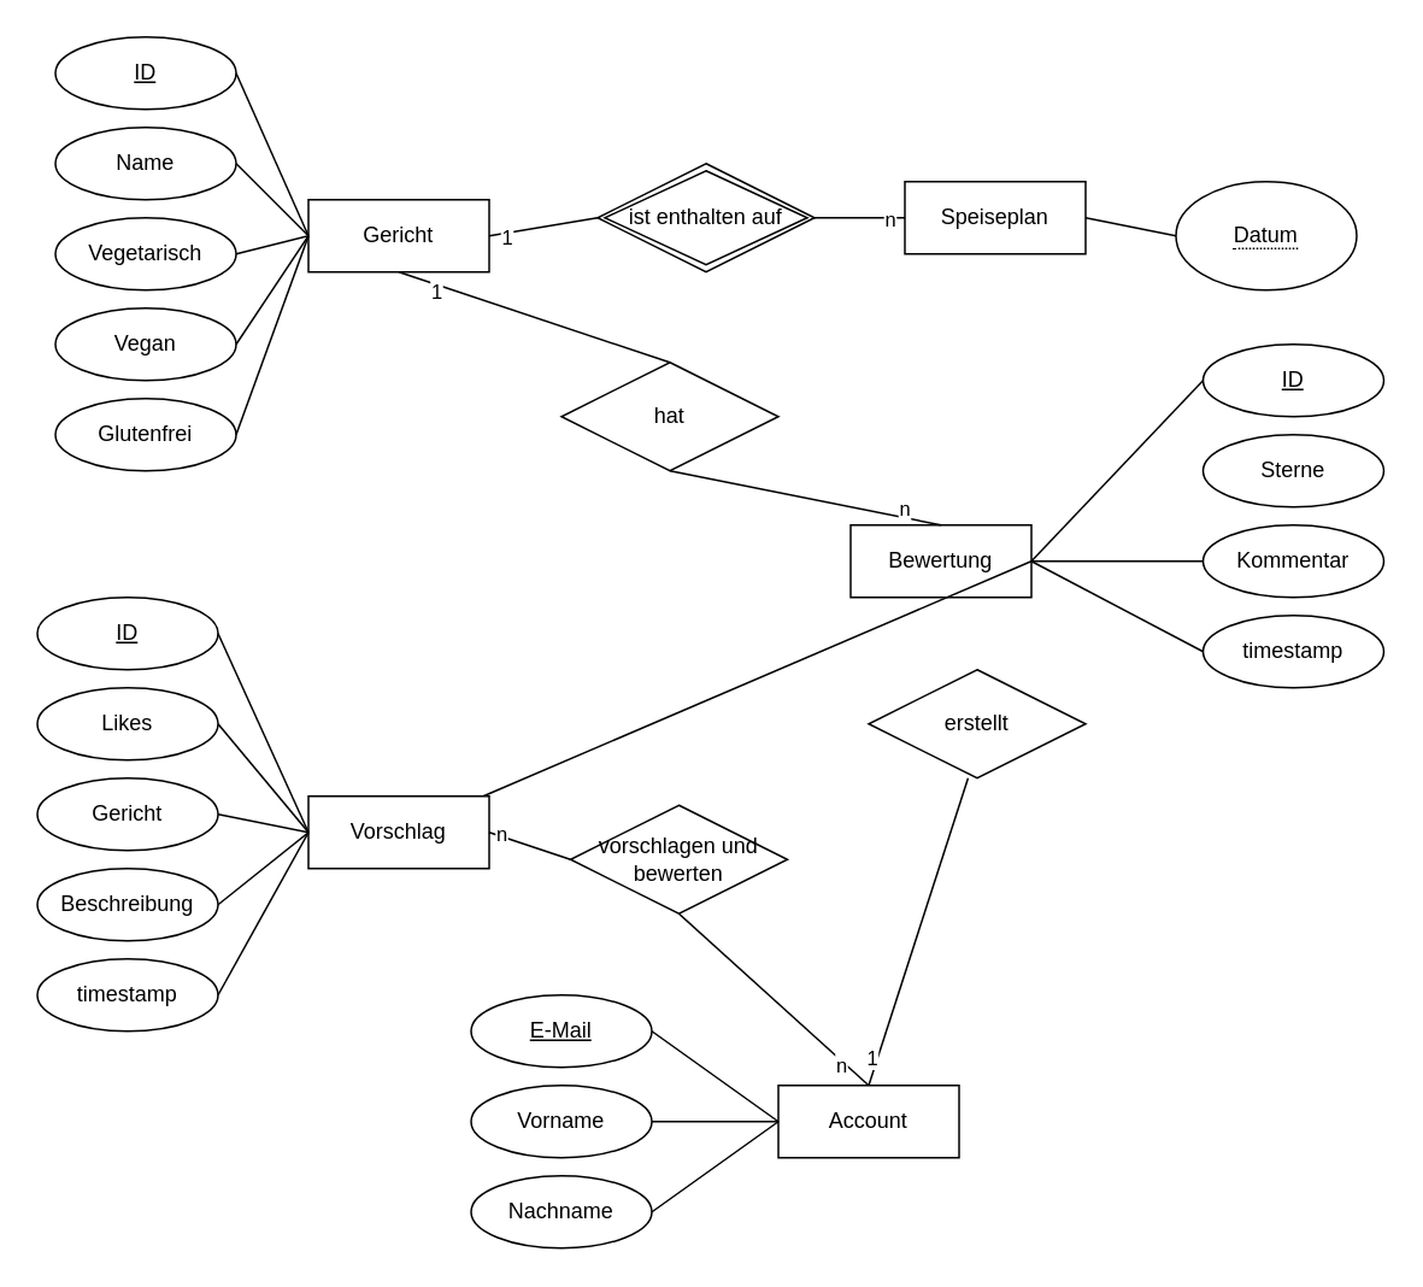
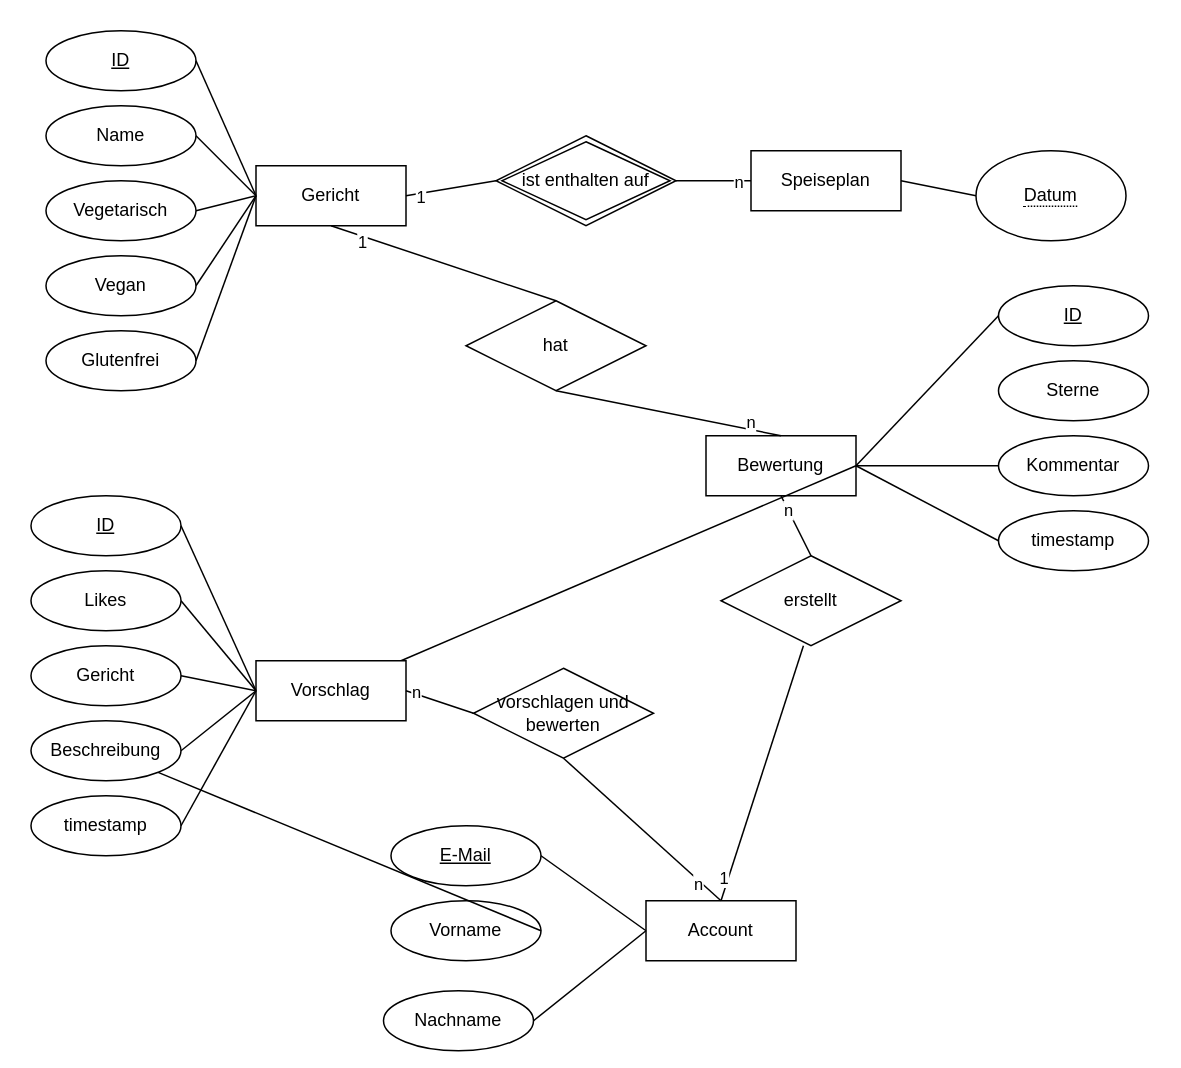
  <mxCell id="0" />
  <mxCell id="1" parent="0" />
  <mxCell id="2" value="Gericht" style="whiteSpace=wrap;html=1;align=center;" vertex="1" parent="1"><mxGeometry x="170" y="110" width="100" height="40" as="geometry" /></mxCell>
  <mxCell id="3" value="&lt;div&gt;ID&lt;/div&gt;" style="ellipse;whiteSpace=wrap;html=1;align=center;fontStyle=4;" vertex="1" parent="1"><mxGeometry x="30" y="20" width="100" height="40" as="geometry" /></mxCell>
  <mxCell id="4" value="Name" style="ellipse;whiteSpace=wrap;html=1;align=center;" vertex="1" parent="1"><mxGeometry x="30" y="70" width="100" height="40" as="geometry" /></mxCell>
  <mxCell id="5" value="" style="endArrow=none;html=1;rounded=0;entryX=1;entryY=0.5;entryDx=0;entryDy=0;exitX=0;exitY=0.5;exitDx=0;exitDy=0;" edge="1" parent="1" source="2" target="3"><mxGeometry width="50" height="50" relative="1" as="geometry"><mxPoint x="370" y="270" as="sourcePoint" /><mxPoint x="420" y="220" as="targetPoint" /></mxGeometry></mxCell>
  <mxCell id="6" value="" style="endArrow=none;html=1;rounded=0;exitX=1;exitY=0.5;exitDx=0;exitDy=0;entryX=0;entryY=0.5;entryDx=0;entryDy=0;" edge="1" parent="1" source="4" target="2"><mxGeometry width="50" height="50" relative="1" as="geometry"><mxPoint x="60" y="190" as="sourcePoint" /><mxPoint x="170" y="60" as="targetPoint" /></mxGeometry></mxCell>
  <mxCell id="7" value="Speiseplan" style="whiteSpace=wrap;html=1;align=center;" vertex="1" parent="1"><mxGeometry x="500" y="100" width="100" height="40" as="geometry" /></mxCell>
  <mxCell id="8" value="Vegetarisch" style="ellipse;whiteSpace=wrap;html=1;align=center;" vertex="1" parent="1"><mxGeometry x="30" y="120" width="100" height="40" as="geometry" /></mxCell>
  <mxCell id="9" value="Vegan" style="ellipse;whiteSpace=wrap;html=1;align=center;" vertex="1" parent="1"><mxGeometry x="30" y="170" width="100" height="40" as="geometry" /></mxCell>
  <mxCell id="10" style="edgeStyle=orthogonalEdgeStyle;rounded=0;orthogonalLoop=1;jettySize=auto;html=1;exitX=0.5;exitY=1;exitDx=0;exitDy=0;" edge="1" parent="1" source="9" target="9"><mxGeometry relative="1" as="geometry" /></mxCell>
  <mxCell id="11" value="Glutenfrei" style="ellipse;whiteSpace=wrap;html=1;align=center;" vertex="1" parent="1"><mxGeometry x="30" y="220" width="100" height="40" as="geometry" /></mxCell>
  <mxCell id="12" value="" style="endArrow=none;html=1;rounded=0;exitX=1;exitY=0.5;exitDx=0;exitDy=0;entryX=0;entryY=0.5;entryDx=0;entryDy=0;" edge="1" parent="1" source="8" target="2"><mxGeometry width="50" height="50" relative="1" as="geometry"><mxPoint x="140" y="100" as="sourcePoint" /><mxPoint x="180" y="70" as="targetPoint" /></mxGeometry></mxCell>
  <mxCell id="13" value="" style="endArrow=none;html=1;rounded=0;exitX=1;exitY=0.5;exitDx=0;exitDy=0;entryX=0;entryY=0.5;entryDx=0;entryDy=0;" edge="1" parent="1" source="9" target="2"><mxGeometry width="50" height="50" relative="1" as="geometry"><mxPoint x="150" y="110" as="sourcePoint" /><mxPoint x="170" y="60" as="targetPoint" /></mxGeometry></mxCell>
  <mxCell id="14" value="" style="endArrow=none;html=1;rounded=0;exitX=1;exitY=0.5;exitDx=0;exitDy=0;entryX=0;entryY=0.5;entryDx=0;entryDy=0;" edge="1" parent="1" source="11" target="2"><mxGeometry width="50" height="50" relative="1" as="geometry"><mxPoint x="160" y="120" as="sourcePoint" /><mxPoint x="200" y="90" as="targetPoint" /></mxGeometry></mxCell>
  <mxCell id="15" value="" style="endArrow=none;html=1;rounded=0;entryX=1;entryY=0.5;entryDx=0;entryDy=0;exitX=0;exitY=0.5;exitDx=0;exitDy=0;" edge="1" parent="1" source="61" target="2"><mxGeometry width="50" height="50" relative="1" as="geometry"><mxPoint x="330" y="120" as="sourcePoint" /><mxPoint x="300" y="310" as="targetPoint" /></mxGeometry></mxCell>
  <mxCell id="16" value="1" style="edgeLabel;html=1;align=center;verticalAlign=middle;resizable=0;points=[];" vertex="1" connectable="0" parent="15"><mxGeometry x="0.252" relative="1" as="geometry"><mxPoint x="-13" y="4" as="offset" /></mxGeometry></mxCell>
  <mxCell id="17" value="" style="endArrow=none;html=1;rounded=0;entryX=1;entryY=0.5;entryDx=0;entryDy=0;exitX=0;exitY=0.5;exitDx=0;exitDy=0;" edge="1" parent="1" source="7" target="61"><mxGeometry width="50" height="50" relative="1" as="geometry"><mxPoint x="360" y="290" as="sourcePoint" /><mxPoint x="450" y="120" as="targetPoint" /></mxGeometry></mxCell>
  <mxCell id="18" value="n" style="edgeLabel;html=1;align=center;verticalAlign=middle;resizable=0;points=[];" vertex="1" connectable="0" parent="17"><mxGeometry x="0.017" relative="1" as="geometry"><mxPoint x="16" as="offset" /></mxGeometry></mxCell>
  <mxCell id="19" value="" style="endArrow=none;html=1;rounded=0;entryX=0;entryY=0.5;entryDx=0;entryDy=0;exitX=1;exitY=0.5;exitDx=0;exitDy=0;" edge="1" parent="1" source="7" target="54"><mxGeometry width="50" height="50" relative="1" as="geometry"><mxPoint x="520" y="240" as="sourcePoint" /><mxPoint x="650" y="120" as="targetPoint" /></mxGeometry></mxCell>
  <mxCell id="20" value="Bewertung" style="whiteSpace=wrap;html=1;align=center;" vertex="1" parent="1"><mxGeometry x="470" y="290" width="100" height="40" as="geometry" /></mxCell>
  <mxCell id="21" value="Account" style="whiteSpace=wrap;html=1;align=center;" vertex="1" parent="1"><mxGeometry x="430" y="600" width="100" height="40" as="geometry" /></mxCell>
  <mxCell id="22" value="hat" style="shape=rhombus;perimeter=rhombusPerimeter;whiteSpace=wrap;html=1;align=center;" vertex="1" parent="1"><mxGeometry x="310" y="200" width="120" height="60" as="geometry" /></mxCell>
  <mxCell id="23" value="" style="endArrow=none;html=1;rounded=0;entryX=0.5;entryY=1;entryDx=0;entryDy=0;exitX=0.5;exitY=0;exitDx=0;exitDy=0;" edge="1" parent="1" source="20" target="22"><mxGeometry width="50" height="50" relative="1" as="geometry"><mxPoint x="350" y="260" as="sourcePoint" /><mxPoint x="400" y="210" as="targetPoint" /></mxGeometry></mxCell>
  <mxCell id="24" value="n" style="edgeLabel;html=1;align=center;verticalAlign=middle;resizable=0;points=[];" vertex="1" connectable="0" parent="23"><mxGeometry x="-0.768" y="-1" relative="1" as="geometry"><mxPoint x="-3" y="-5" as="offset" /></mxGeometry></mxCell>
  <mxCell id="25" value="" style="endArrow=none;html=1;rounded=0;entryX=0.5;entryY=1;entryDx=0;entryDy=0;exitX=0.5;exitY=0;exitDx=0;exitDy=0;" edge="1" parent="1" source="22" target="2"><mxGeometry width="50" height="50" relative="1" as="geometry"><mxPoint x="290" y="250" as="sourcePoint" /><mxPoint x="340" y="200" as="targetPoint" /></mxGeometry></mxCell>
  <mxCell id="26" value="1" style="edgeLabel;html=1;align=center;verticalAlign=middle;resizable=0;points=[];" vertex="1" connectable="0" parent="25"><mxGeometry x="0.32" relative="1" as="geometry"><mxPoint x="-31" y="-7" as="offset" /></mxGeometry></mxCell>
  <mxCell id="27" value="erstellt" style="shape=rhombus;perimeter=rhombusPerimeter;whiteSpace=wrap;html=1;align=center;" vertex="1" parent="1"><mxGeometry x="480" y="370" width="120" height="60" as="geometry" /></mxCell>
+ <mxCell id="28" value="" style="endArrow=none;html=1;rounded=0;entryX=0.5;entryY=1;entryDx=0;entryDy=0;exitX=0.5;exitY=0;exitDx=0;exitDy=0;" edge="1" parent="1" source="27" target="20"><mxGeometry width="50" height="50" relative="1" as="geometry"><mxPoint x="540" y="340" as="sourcePoint" /><mxPoint x="475" y="310" as="targetPoint" /></mxGeometry></mxCell>
+ <mxCell id="29" value="n" style="edgeLabel;html=1;align=center;verticalAlign=middle;resizable=0;points=[];" vertex="1" connectable="0" parent="28"><mxGeometry x="0.537" relative="1" as="geometry"><mxPoint as="offset" /></mxGeometry></mxCell>
  <mxCell id="30" value="" style="endArrow=none;html=1;rounded=0;entryX=0.458;entryY=1;entryDx=0;entryDy=0;entryPerimeter=0;exitX=0.5;exitY=0;exitDx=0;exitDy=0;" edge="1" parent="1" source="21" target="27"><mxGeometry width="50" height="50" relative="1" as="geometry"><mxPoint x="140" y="380" as="sourcePoint" /><mxPoint x="190" y="330" as="targetPoint" /></mxGeometry></mxCell>
  <mxCell id="31" value="1" style="edgeLabel;html=1;align=center;verticalAlign=middle;resizable=0;points=[];" vertex="1" connectable="0" parent="30"><mxGeometry x="-0.829" y="3" relative="1" as="geometry"><mxPoint as="offset" /></mxGeometry></mxCell>
  <mxCell id="32" value="E-Mail" style="ellipse;whiteSpace=wrap;html=1;align=center;fontStyle=4;" vertex="1" parent="1"><mxGeometry x="260" y="550" width="100" height="40" as="geometry" /></mxCell>
  <mxCell id="33" value="Vorname" style="ellipse;whiteSpace=wrap;html=1;align=center;" vertex="1" parent="1"><mxGeometry x="260" y="600" width="100" height="40" as="geometry" /></mxCell>
  <mxCell id="34" value="Sterne" style="ellipse;whiteSpace=wrap;html=1;align=center;" vertex="1" parent="1"><mxGeometry x="665" y="240" width="100" height="40" as="geometry" /></mxCell>
  <mxCell id="35" value="" style="endArrow=none;html=1;rounded=0;exitX=1;exitY=0.5;exitDx=0;exitDy=0;" edge="1" parent="1" source="20" target="42"><mxGeometry width="50" height="50" relative="1" as="geometry"><mxPoint x="655" y="230" as="sourcePoint" /><mxPoint x="705" y="180" as="targetPoint" /></mxGeometry></mxCell>
  <mxCell id="36" value="" style="endArrow=none;html=1;rounded=0;exitX=1;exitY=0.5;exitDx=0;exitDy=0;entryX=0;entryY=0.5;entryDx=0;entryDy=0;" edge="1" parent="1" source="32" target="21"><mxGeometry width="50" height="50" relative="1" as="geometry"><mxPoint x="400" y="510" as="sourcePoint" /><mxPoint x="450" y="460" as="targetPoint" /></mxGeometry></mxCell>
- <mxCell id="37" value="" style="endArrow=none;html=1;rounded=0;entryX=0;entryY=0.5;entryDx=0;entryDy=0;exitX=1;exitY=0.5;exitDx=0;exitDy=0;" edge="1" parent="1" source="33" target="21"><mxGeometry width="50" height="50" relative="1" as="geometry"><mxPoint x="300" y="720" as="sourcePoint" /><mxPoint x="350" y="670" as="targetPoint" /></mxGeometry></mxCell>
+ <mxCell id="37" value="" style="endArrow=none;html=1;rounded=0;exitX=1;exitY=0.5;exitDx=0;exitDy=0;" edge="1" parent="1" source="33" target="59"><mxGeometry width="50" height="50" relative="1" as="geometry"><mxPoint x="300" y="720" as="sourcePoint" /><mxPoint x="350" y="670" as="targetPoint" /></mxGeometry></mxCell>
  <mxCell id="38" value="Kommentar" style="ellipse;whiteSpace=wrap;html=1;align=center;" vertex="1" parent="1"><mxGeometry x="665" y="290" width="100" height="40" as="geometry" /></mxCell>
  <mxCell id="39" value="timestamp" style="ellipse;whiteSpace=wrap;html=1;align=center;" vertex="1" parent="1"><mxGeometry x="665" y="340" width="100" height="40" as="geometry" /></mxCell>
  <mxCell id="40" value="" style="endArrow=none;html=1;rounded=0;entryX=0;entryY=0.5;entryDx=0;entryDy=0;exitX=1;exitY=0.5;exitDx=0;exitDy=0;" edge="1" parent="1" source="20" target="38"><mxGeometry width="50" height="50" relative="1" as="geometry"><mxPoint x="335" y="350" as="sourcePoint" /><mxPoint x="385" y="300" as="targetPoint" /></mxGeometry></mxCell>
  <mxCell id="41" value="" style="endArrow=none;html=1;rounded=0;entryX=0;entryY=0.5;entryDx=0;entryDy=0;exitX=1;exitY=0.5;exitDx=0;exitDy=0;" edge="1" parent="1" source="20" target="39"><mxGeometry width="50" height="50" relative="1" as="geometry"><mxPoint x="605" y="290" as="sourcePoint" /><mxPoint x="705" y="480" as="targetPoint" /></mxGeometry></mxCell>
  <mxCell id="42" value="Vorschlag" style="whiteSpace=wrap;html=1;align=center;" vertex="1" parent="1"><mxGeometry x="170" y="440" width="100" height="40" as="geometry" /></mxCell>
  <mxCell id="43" value="vorschlagen und bewerten" style="shape=rhombus;perimeter=rhombusPerimeter;whiteSpace=wrap;html=1;align=center;" vertex="1" parent="1"><mxGeometry x="315" y="445" width="120" height="60" as="geometry" /></mxCell>
  <mxCell id="44" value="" style="endArrow=none;html=1;rounded=0;entryX=0;entryY=0.5;entryDx=0;entryDy=0;exitX=1;exitY=0.5;exitDx=0;exitDy=0;" edge="1" parent="1" source="42" target="43"><mxGeometry width="50" height="50" relative="1" as="geometry"><mxPoint x="310" y="380" as="sourcePoint" /><mxPoint x="360" y="330" as="targetPoint" /></mxGeometry></mxCell>
  <mxCell id="45" value="n" style="edgeLabel;html=1;align=center;verticalAlign=middle;resizable=0;points=[];" vertex="1" connectable="0" parent="44"><mxGeometry x="-0.751" y="2" relative="1" as="geometry"><mxPoint as="offset" /></mxGeometry></mxCell>
  <mxCell id="46" value="" style="endArrow=none;html=1;rounded=0;entryX=0.5;entryY=0;entryDx=0;entryDy=0;exitX=0.5;exitY=1;exitDx=0;exitDy=0;" edge="1" parent="1" source="43" target="21"><mxGeometry width="50" height="50" relative="1" as="geometry"><mxPoint x="390" y="500" as="sourcePoint" /><mxPoint x="480" y="500" as="targetPoint" /></mxGeometry></mxCell>
  <mxCell id="47" value="n" style="edgeLabel;html=1;align=center;verticalAlign=middle;resizable=0;points=[];" vertex="1" connectable="0" parent="46"><mxGeometry x="0.727" y="-2" relative="1" as="geometry"><mxPoint as="offset" /></mxGeometry></mxCell>
  <mxCell id="48" value="" style="endArrow=none;html=1;rounded=0;entryX=0;entryY=0.5;entryDx=0;entryDy=0;exitX=1;exitY=0.5;exitDx=0;exitDy=0;" edge="1" parent="1" source="49" target="42"><mxGeometry width="50" height="50" relative="1" as="geometry"><mxPoint x="150" y="330" as="sourcePoint" /><mxPoint x="140" y="360" as="targetPoint" /></mxGeometry></mxCell>
  <mxCell id="49" value="Likes" style="ellipse;whiteSpace=wrap;html=1;align=center;" vertex="1" parent="1"><mxGeometry x="20" y="380" width="100" height="40" as="geometry" /></mxCell>
  <mxCell id="50" value="Gericht" style="ellipse;whiteSpace=wrap;html=1;align=center;" vertex="1" parent="1"><mxGeometry x="20" y="430" width="100" height="40" as="geometry" /></mxCell>
  <mxCell id="51" value="" style="endArrow=none;html=1;rounded=0;entryX=0;entryY=0.5;entryDx=0;entryDy=0;exitX=1;exitY=0.5;exitDx=0;exitDy=0;" edge="1" parent="1" source="50" target="42"><mxGeometry width="50" height="50" relative="1" as="geometry"><mxPoint x="140" y="340" as="sourcePoint" /><mxPoint x="220" y="370" as="targetPoint" /></mxGeometry></mxCell>
- <mxCell id="52" value="Nachname" style="ellipse;whiteSpace=wrap;html=1;align=center;" vertex="1" parent="1"><mxGeometry x="260" y="650" width="100" height="40" as="geometry" /></mxCell>
+ <mxCell id="52" value="Nachname" style="ellipse;whiteSpace=wrap;html=1;align=center;" vertex="1" parent="1"><mxGeometry x="255" y="660" width="100" height="40" as="geometry" /></mxCell>
  <mxCell id="53" value="" style="endArrow=none;html=1;rounded=0;entryX=0;entryY=0.5;entryDx=0;entryDy=0;exitX=1;exitY=0.5;exitDx=0;exitDy=0;" edge="1" parent="1" source="52" target="21"><mxGeometry width="50" height="50" relative="1" as="geometry"><mxPoint x="460" y="760" as="sourcePoint" /><mxPoint x="510" y="710" as="targetPoint" /></mxGeometry></mxCell>
  <mxCell id="54" value="&lt;span style=&quot;border-bottom: 1px dotted;&quot;&gt;Datum&lt;/span&gt;" style="ellipse;whiteSpace=wrap;html=1;align=center;" vertex="1" parent="1"><mxGeometry x="650" y="100" width="100" height="60" as="geometry" /></mxCell>
  <mxCell id="55" value="&lt;div&gt;ID&lt;/div&gt;" style="ellipse;whiteSpace=wrap;html=1;align=center;fontStyle=4;" vertex="1" parent="1"><mxGeometry x="665" y="190" width="100" height="40" as="geometry" /></mxCell>
  <mxCell id="56" value="" style="endArrow=none;html=1;rounded=0;entryX=0;entryY=0.5;entryDx=0;entryDy=0;exitX=1;exitY=0.5;exitDx=0;exitDy=0;" edge="1" parent="1" source="20" target="55"><mxGeometry width="50" height="50" relative="1" as="geometry"><mxPoint x="530" y="250" as="sourcePoint" /><mxPoint x="580" y="200" as="targetPoint" /></mxGeometry></mxCell>
  <mxCell id="57" value="&lt;div&gt;ID&lt;/div&gt;" style="ellipse;whiteSpace=wrap;html=1;align=center;fontStyle=4;" vertex="1" parent="1"><mxGeometry x="20" y="330" width="100" height="40" as="geometry" /></mxCell>
  <mxCell id="58" value="" style="endArrow=none;html=1;rounded=0;exitX=1;exitY=0.5;exitDx=0;exitDy=0;entryX=0;entryY=0.5;entryDx=0;entryDy=0;" edge="1" parent="1" source="57" target="42"><mxGeometry width="50" height="50" relative="1" as="geometry"><mxPoint x="150" y="330" as="sourcePoint" /><mxPoint x="210" y="360" as="targetPoint" /></mxGeometry></mxCell>
  <mxCell id="59" value="Beschreibung" style="ellipse;whiteSpace=wrap;html=1;align=center;" vertex="1" parent="1"><mxGeometry x="20" y="480" width="100" height="40" as="geometry" /></mxCell>
  <mxCell id="60" value="" style="endArrow=none;html=1;rounded=0;entryX=0;entryY=0.5;entryDx=0;entryDy=0;exitX=1;exitY=0.5;exitDx=0;exitDy=0;" edge="1" parent="1" source="59" target="42"><mxGeometry width="50" height="50" relative="1" as="geometry"><mxPoint x="130" y="460" as="sourcePoint" /><mxPoint x="210" y="380" as="targetPoint" /></mxGeometry></mxCell>
  <mxCell id="61" value="ist enthalten auf" style="shape=rhombus;double=1;perimeter=rhombusPerimeter;whiteSpace=wrap;html=1;align=center;" vertex="1" parent="1"><mxGeometry x="330" y="90" width="120" height="60" as="geometry" /></mxCell>
  <mxCell id="62" value="timestamp" style="ellipse;whiteSpace=wrap;html=1;align=center;" vertex="1" parent="1"><mxGeometry x="20" y="530" width="100" height="40" as="geometry" /></mxCell>
  <mxCell id="63" value="" style="endArrow=none;html=1;rounded=0;entryX=0;entryY=0.5;entryDx=0;entryDy=0;exitX=1;exitY=0.5;exitDx=0;exitDy=0;" edge="1" parent="1" source="62" target="42"><mxGeometry width="50" height="50" relative="1" as="geometry"><mxPoint x="160" y="590" as="sourcePoint" /><mxPoint x="210" y="540" as="targetPoint" /></mxGeometry></mxCell>
